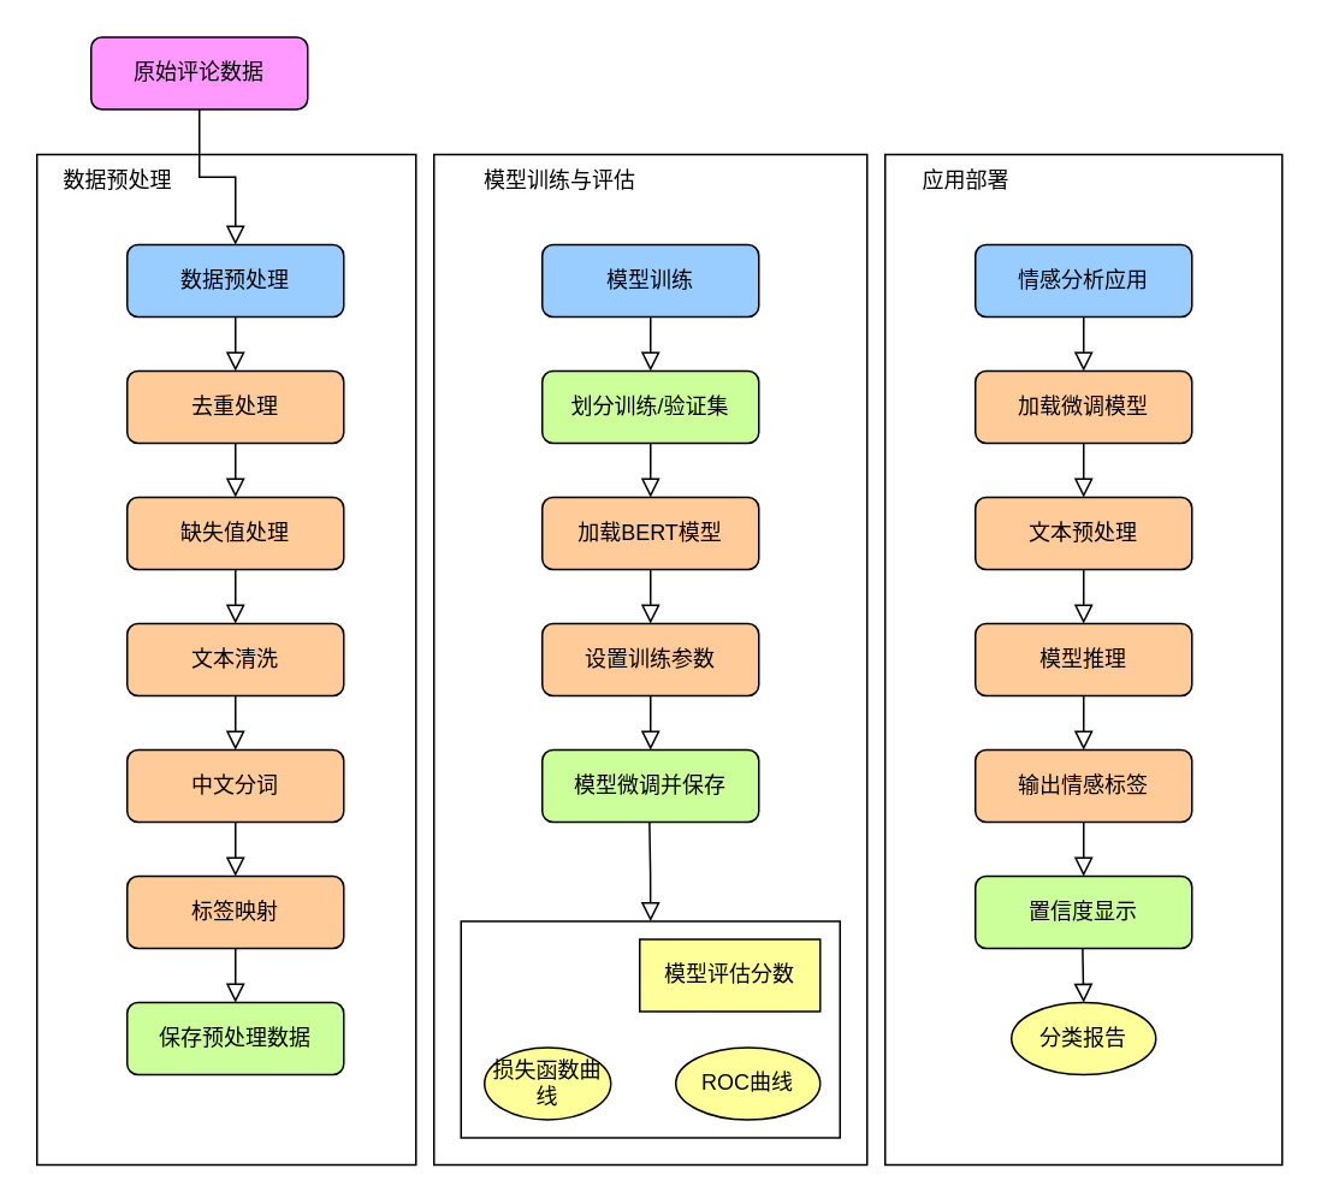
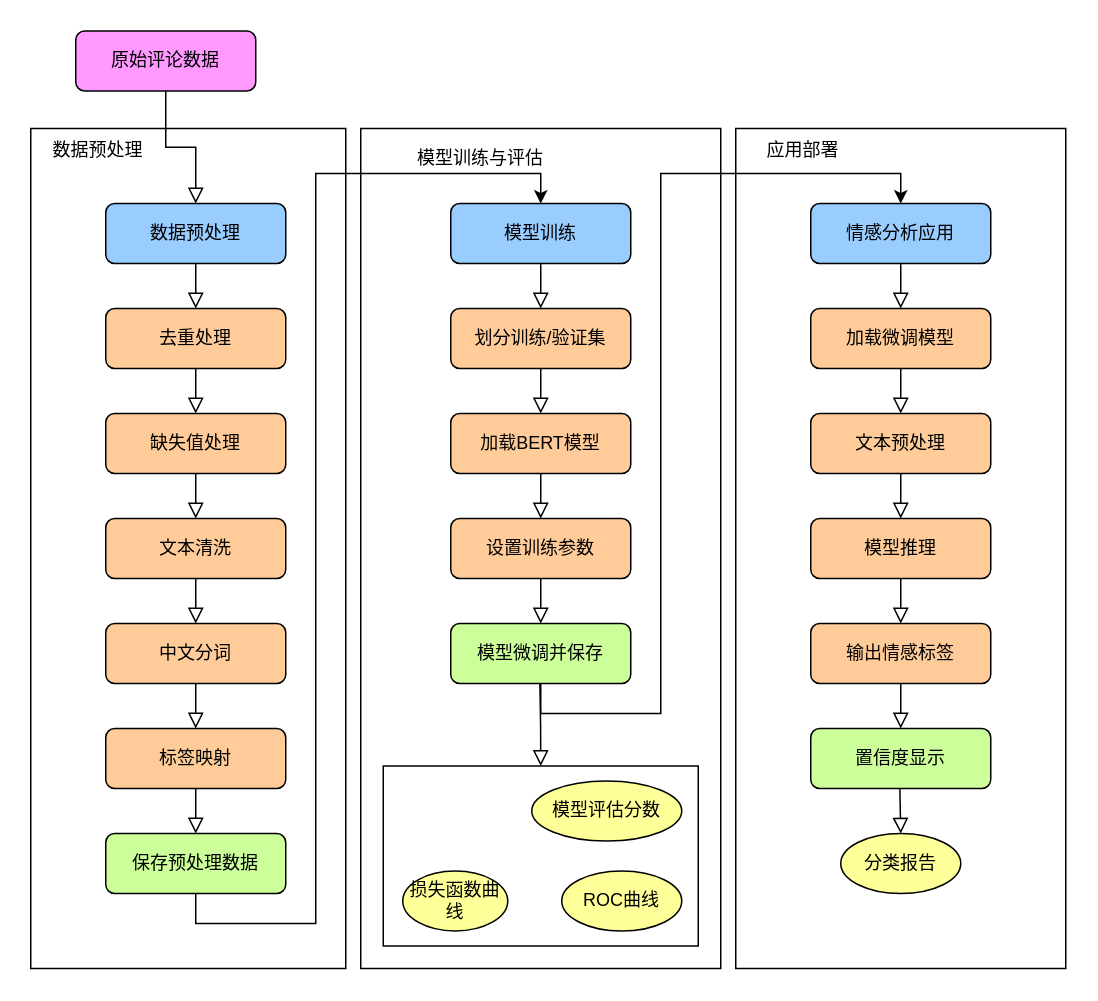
  <mxCell id="0" />
  <mxCell id="1" parent="0" />
  <mxCell id="2" value="" style="rounded=0;whiteSpace=wrap;html=1;" parent="1" vertex="1"><mxGeometry x="490" y="85" width="220" height="560" as="geometry" /></mxCell>
  <mxCell id="3" value="" style="rounded=0;whiteSpace=wrap;html=1;" parent="1" vertex="1"><mxGeometry x="240" y="85" width="240" height="560" as="geometry" /></mxCell>
  <mxCell id="4" value="" style="rounded=0;whiteSpace=wrap;html=1;" parent="1" vertex="1"><mxGeometry x="20" y="85" width="210" height="560" as="geometry" /></mxCell>
  <mxCell id="5" value="" style="rounded=0;html=1;jettySize=auto;orthogonalLoop=1;fontSize=11;endArrow=block;endFill=0;endSize=8;strokeWidth=1;shadow=0;labelBackgroundColor=none;edgeStyle=orthogonalEdgeStyle;entryX=0.5;entryY=0;entryDx=0;entryDy=0;" parent="1" source="6" target="7" edge="1"><mxGeometry relative="1" as="geometry"><mxPoint x="130" y="155" as="targetPoint" /></mxGeometry></mxCell>
  <mxCell id="6" value="原始评论数据" style="rounded=1;whiteSpace=wrap;html=1;fontSize=12;glass=0;strokeWidth=1;shadow=0;fillColor=#FF99FF;" parent="1" vertex="1"><mxGeometry x="50" y="20" width="120" height="40" as="geometry" /></mxCell>
  <mxCell id="7" value="数据预处理" style="rounded=1;whiteSpace=wrap;html=1;fontSize=12;glass=0;strokeWidth=1;shadow=0;fillColor=#99CCFF;" parent="1" vertex="1"><mxGeometry x="70" y="135" width="120" height="40" as="geometry" /></mxCell>
  <mxCell id="8" value="" style="rounded=0;html=1;jettySize=auto;orthogonalLoop=1;fontSize=11;endArrow=block;endFill=0;endSize=8;strokeWidth=1;shadow=0;labelBackgroundColor=none;edgeStyle=orthogonalEdgeStyle;entryX=0.5;entryY=0;entryDx=0;entryDy=0;" parent="1" target="9" edge="1"><mxGeometry relative="1" as="geometry"><mxPoint x="130" y="175" as="sourcePoint" /><mxPoint x="130" y="225" as="targetPoint" /></mxGeometry></mxCell>
  <mxCell id="9" value="去重处理" style="rounded=1;whiteSpace=wrap;html=1;fontSize=12;glass=0;strokeWidth=1;shadow=0;fillColor=#FFCC99;" parent="1" vertex="1"><mxGeometry x="70" y="205" width="120" height="40" as="geometry" /></mxCell>
  <mxCell id="10" value="" style="rounded=0;html=1;jettySize=auto;orthogonalLoop=1;fontSize=11;endArrow=block;endFill=0;endSize=8;strokeWidth=1;shadow=0;labelBackgroundColor=none;edgeStyle=orthogonalEdgeStyle;entryX=0.5;entryY=0;entryDx=0;entryDy=0;" parent="1" target="11" edge="1"><mxGeometry relative="1" as="geometry"><mxPoint x="130" y="245" as="sourcePoint" /><mxPoint x="130" y="295" as="targetPoint" /></mxGeometry></mxCell>
  <mxCell id="11" value="缺失值处理" style="rounded=1;whiteSpace=wrap;html=1;fontSize=12;glass=0;strokeWidth=1;shadow=0;fillColor=#FFCC99;" parent="1" vertex="1"><mxGeometry x="70" y="275" width="120" height="40" as="geometry" /></mxCell>
  <mxCell id="12" value="" style="rounded=0;html=1;jettySize=auto;orthogonalLoop=1;fontSize=11;endArrow=block;endFill=0;endSize=8;strokeWidth=1;shadow=0;labelBackgroundColor=none;edgeStyle=orthogonalEdgeStyle;entryX=0.5;entryY=0;entryDx=0;entryDy=0;" parent="1" target="13" edge="1"><mxGeometry relative="1" as="geometry"><mxPoint x="130" y="315" as="sourcePoint" /><mxPoint x="130" y="365" as="targetPoint" /></mxGeometry></mxCell>
  <mxCell id="13" value="文本清洗" style="rounded=1;whiteSpace=wrap;html=1;fontSize=12;glass=0;strokeWidth=1;shadow=0;fillColor=#FFCC99;" parent="1" vertex="1"><mxGeometry x="70" y="345" width="120" height="40" as="geometry" /></mxCell>
  <mxCell id="14" value="" style="rounded=0;html=1;jettySize=auto;orthogonalLoop=1;fontSize=11;endArrow=block;endFill=0;endSize=8;strokeWidth=1;shadow=0;labelBackgroundColor=none;edgeStyle=orthogonalEdgeStyle;entryX=0.5;entryY=0;entryDx=0;entryDy=0;" parent="1" target="15" edge="1"><mxGeometry relative="1" as="geometry"><mxPoint x="130" y="385" as="sourcePoint" /><mxPoint x="130" y="435" as="targetPoint" /></mxGeometry></mxCell>
  <mxCell id="15" value="中文分词" style="rounded=1;whiteSpace=wrap;html=1;fontSize=12;glass=0;strokeWidth=1;shadow=0;fillColor=#FFCC99;" parent="1" vertex="1"><mxGeometry x="70" y="415" width="120" height="40" as="geometry" /></mxCell>
  <mxCell id="16" value="" style="rounded=0;html=1;jettySize=auto;orthogonalLoop=1;fontSize=11;endArrow=block;endFill=0;endSize=8;strokeWidth=1;shadow=0;labelBackgroundColor=none;edgeStyle=orthogonalEdgeStyle;entryX=0.5;entryY=0;entryDx=0;entryDy=0;" parent="1" target="17" edge="1"><mxGeometry relative="1" as="geometry"><mxPoint x="130" y="455" as="sourcePoint" /><mxPoint x="130" y="505" as="targetPoint" /></mxGeometry></mxCell>
  <mxCell id="17" value="标签映射" style="rounded=1;whiteSpace=wrap;html=1;fontSize=12;glass=0;strokeWidth=1;shadow=0;fillColor=#FFCC99;" parent="1" vertex="1"><mxGeometry x="70" y="485" width="120" height="40" as="geometry" /></mxCell>
  <mxCell id="18" value="" style="rounded=0;html=1;jettySize=auto;orthogonalLoop=1;fontSize=11;endArrow=block;endFill=0;endSize=8;strokeWidth=1;shadow=0;labelBackgroundColor=none;edgeStyle=orthogonalEdgeStyle;entryX=0.5;entryY=0;entryDx=0;entryDy=0;" parent="1" target="20" edge="1"><mxGeometry relative="1" as="geometry"><mxPoint x="130" y="525" as="sourcePoint" /><mxPoint x="130" y="575" as="targetPoint" /></mxGeometry></mxCell>
+ <mxCell id="19" style="edgeStyle=orthogonalEdgeStyle;rounded=0;orthogonalLoop=1;jettySize=auto;html=1;exitX=0.5;exitY=1;exitDx=0;exitDy=0;entryX=0.5;entryY=0;entryDx=0;entryDy=0;" parent="1" source="20" target="21" edge="1"><mxGeometry relative="1" as="geometry"><Array as="points"><mxPoint x="130" y="615" /><mxPoint x="210" y="615" /><mxPoint x="210" y="115" /><mxPoint x="360" y="115" /></Array></mxGeometry></mxCell>
  <mxCell id="20" value="保存预处理数据" style="rounded=1;whiteSpace=wrap;html=1;fontSize=12;glass=0;strokeWidth=1;shadow=0;fillColor=#CCFF99;" parent="1" vertex="1"><mxGeometry x="70" y="555" width="120" height="40" as="geometry" /></mxCell>
  <mxCell id="21" value="模型训练" style="rounded=1;whiteSpace=wrap;html=1;fontSize=12;glass=0;strokeWidth=1;shadow=0;fillColor=#99CCFF;" parent="1" vertex="1"><mxGeometry x="300" y="135" width="120" height="40" as="geometry" /></mxCell>
  <mxCell id="22" value="" style="rounded=0;html=1;jettySize=auto;orthogonalLoop=1;fontSize=11;endArrow=block;endFill=0;endSize=8;strokeWidth=1;shadow=0;labelBackgroundColor=none;edgeStyle=orthogonalEdgeStyle;entryX=0.5;entryY=0;entryDx=0;entryDy=0;" parent="1" target="23" edge="1"><mxGeometry relative="1" as="geometry"><mxPoint x="360" y="175" as="sourcePoint" /><mxPoint x="360" y="225" as="targetPoint" /></mxGeometry></mxCell>
- <mxCell id="23" value="划分训练/验证集" style="rounded=1;whiteSpace=wrap;html=1;fontSize=12;glass=0;strokeWidth=1;shadow=0;fillColor=#ccff99;" parent="1" vertex="1"><mxGeometry x="300" y="205" width="120" height="40" as="geometry" /></mxCell>
+ <mxCell id="23" value="划分训练/验证集" style="rounded=1;whiteSpace=wrap;html=1;fontSize=12;glass=0;strokeWidth=1;shadow=0;fillColor=#FFCC99;" parent="1" vertex="1"><mxGeometry x="300" y="205" width="120" height="40" as="geometry" /></mxCell>
  <mxCell id="24" value="" style="rounded=0;html=1;jettySize=auto;orthogonalLoop=1;fontSize=11;endArrow=block;endFill=0;endSize=8;strokeWidth=1;shadow=0;labelBackgroundColor=none;edgeStyle=orthogonalEdgeStyle;entryX=0.5;entryY=0;entryDx=0;entryDy=0;" parent="1" target="25" edge="1"><mxGeometry relative="1" as="geometry"><mxPoint x="360" y="245" as="sourcePoint" /><mxPoint x="360" y="295" as="targetPoint" /></mxGeometry></mxCell>
  <mxCell id="25" value="加载BERT模型" style="rounded=1;whiteSpace=wrap;html=1;fontSize=12;glass=0;strokeWidth=1;shadow=0;fillColor=#FFCC99;" parent="1" vertex="1"><mxGeometry x="300" y="275" width="120" height="40" as="geometry" /></mxCell>
  <mxCell id="26" value="" style="rounded=0;html=1;jettySize=auto;orthogonalLoop=1;fontSize=11;endArrow=block;endFill=0;endSize=8;strokeWidth=1;shadow=0;labelBackgroundColor=none;edgeStyle=orthogonalEdgeStyle;entryX=0.5;entryY=0;entryDx=0;entryDy=0;" parent="1" target="27" edge="1"><mxGeometry relative="1" as="geometry"><mxPoint x="360" y="315" as="sourcePoint" /><mxPoint x="360" y="365" as="targetPoint" /></mxGeometry></mxCell>
  <mxCell id="27" value="设置训练参数" style="rounded=1;whiteSpace=wrap;html=1;fontSize=12;glass=0;strokeWidth=1;shadow=0;fillColor=#FFCC99;" parent="1" vertex="1"><mxGeometry x="300" y="345" width="120" height="40" as="geometry" /></mxCell>
  <mxCell id="28" value="" style="rounded=0;html=1;jettySize=auto;orthogonalLoop=1;fontSize=11;endArrow=block;endFill=0;endSize=8;strokeWidth=1;shadow=0;labelBackgroundColor=none;edgeStyle=orthogonalEdgeStyle;entryX=0.5;entryY=0;entryDx=0;entryDy=0;" parent="1" target="30" edge="1"><mxGeometry relative="1" as="geometry"><mxPoint x="360" y="385" as="sourcePoint" /><mxPoint x="360" y="435" as="targetPoint" /></mxGeometry></mxCell>
+ <mxCell id="29" style="edgeStyle=orthogonalEdgeStyle;rounded=0;orthogonalLoop=1;jettySize=auto;html=1;exitX=0.5;exitY=1;exitDx=0;exitDy=0;entryX=0.5;entryY=0;entryDx=0;entryDy=0;" parent="1" source="30" target="31" edge="1"><mxGeometry relative="1" as="geometry"><Array as="points"><mxPoint x="360" y="475" /><mxPoint x="440" y="475" /><mxPoint x="440" y="115" /><mxPoint x="600" y="115" /></Array></mxGeometry></mxCell>
  <mxCell id="30" value="模型微调并保存" style="rounded=1;whiteSpace=wrap;html=1;fontSize=12;glass=0;strokeWidth=1;shadow=0;fillColor=#CCFF99;" parent="1" vertex="1"><mxGeometry x="300" y="415" width="120" height="40" as="geometry" /></mxCell>
  <mxCell id="31" value="情感分析应用" style="rounded=1;whiteSpace=wrap;html=1;fontSize=12;glass=0;strokeWidth=1;shadow=0;fillColor=#99CCFF;" parent="1" vertex="1"><mxGeometry x="540" y="135" width="120" height="40" as="geometry" /></mxCell>
  <mxCell id="32" value="" style="rounded=0;html=1;jettySize=auto;orthogonalLoop=1;fontSize=11;endArrow=block;endFill=0;endSize=8;strokeWidth=1;shadow=0;labelBackgroundColor=none;edgeStyle=orthogonalEdgeStyle;entryX=0.5;entryY=0;entryDx=0;entryDy=0;" parent="1" target="33" edge="1"><mxGeometry relative="1" as="geometry"><mxPoint x="600" y="175" as="sourcePoint" /><mxPoint x="600" y="225" as="targetPoint" /></mxGeometry></mxCell>
  <mxCell id="33" value="加载微调模型" style="rounded=1;whiteSpace=wrap;html=1;fontSize=12;glass=0;strokeWidth=1;shadow=0;fillColor=#FFCC99;" parent="1" vertex="1"><mxGeometry x="540" y="205" width="120" height="40" as="geometry" /></mxCell>
  <mxCell id="34" value="" style="rounded=0;html=1;jettySize=auto;orthogonalLoop=1;fontSize=11;endArrow=block;endFill=0;endSize=8;strokeWidth=1;shadow=0;labelBackgroundColor=none;edgeStyle=orthogonalEdgeStyle;entryX=0.5;entryY=0;entryDx=0;entryDy=0;" parent="1" target="35" edge="1"><mxGeometry relative="1" as="geometry"><mxPoint x="600" y="245" as="sourcePoint" /><mxPoint x="600" y="295" as="targetPoint" /></mxGeometry></mxCell>
  <mxCell id="35" value="文本预处理" style="rounded=1;whiteSpace=wrap;html=1;fontSize=12;glass=0;strokeWidth=1;shadow=0;fillColor=#FFCC99;" parent="1" vertex="1"><mxGeometry x="540" y="275" width="120" height="40" as="geometry" /></mxCell>
  <mxCell id="36" value="" style="rounded=0;html=1;jettySize=auto;orthogonalLoop=1;fontSize=11;endArrow=block;endFill=0;endSize=8;strokeWidth=1;shadow=0;labelBackgroundColor=none;edgeStyle=orthogonalEdgeStyle;entryX=0.5;entryY=0;entryDx=0;entryDy=0;" parent="1" target="37" edge="1"><mxGeometry relative="1" as="geometry"><mxPoint x="600" y="315" as="sourcePoint" /><mxPoint x="600" y="365" as="targetPoint" /></mxGeometry></mxCell>
  <mxCell id="37" value="模型推理" style="rounded=1;whiteSpace=wrap;html=1;fontSize=12;glass=0;strokeWidth=1;shadow=0;fillColor=#FFCC99;" parent="1" vertex="1"><mxGeometry x="540" y="345" width="120" height="40" as="geometry" /></mxCell>
  <mxCell id="38" value="" style="rounded=0;html=1;jettySize=auto;orthogonalLoop=1;fontSize=11;endArrow=block;endFill=0;endSize=8;strokeWidth=1;shadow=0;labelBackgroundColor=none;edgeStyle=orthogonalEdgeStyle;entryX=0.5;entryY=0;entryDx=0;entryDy=0;" parent="1" target="39" edge="1"><mxGeometry relative="1" as="geometry"><mxPoint x="600" y="385" as="sourcePoint" /><mxPoint x="600" y="435" as="targetPoint" /></mxGeometry></mxCell>
  <mxCell id="39" value="输出情感标签" style="rounded=1;whiteSpace=wrap;html=1;fontSize=12;glass=0;strokeWidth=1;shadow=0;fillColor=#FFCC99;" parent="1" vertex="1"><mxGeometry x="540" y="415" width="120" height="40" as="geometry" /></mxCell>
  <mxCell id="40" value="" style="rounded=0;html=1;jettySize=auto;orthogonalLoop=1;fontSize=11;endArrow=block;endFill=0;endSize=8;strokeWidth=1;shadow=0;labelBackgroundColor=none;edgeStyle=orthogonalEdgeStyle;entryX=0.5;entryY=0;entryDx=0;entryDy=0;" parent="1" target="41" edge="1"><mxGeometry relative="1" as="geometry"><mxPoint x="600" y="455" as="sourcePoint" /><mxPoint x="600" y="505" as="targetPoint" /></mxGeometry></mxCell>
  <mxCell id="41" value="置信度显示" style="rounded=1;whiteSpace=wrap;html=1;fontSize=12;glass=0;strokeWidth=1;shadow=0;fillColor=#CCFF99;" parent="1" vertex="1"><mxGeometry x="540" y="485" width="120" height="40" as="geometry" /></mxCell>
  <mxCell id="42" value="分类报告" style="ellipse;whiteSpace=wrap;html=1;fillColor=#FFFF99;" parent="1" vertex="1"><mxGeometry x="560" y="555" width="80" height="40" as="geometry" /></mxCell>
  <mxCell id="43" value="" style="group" parent="1" vertex="1" connectable="0"><mxGeometry x="255" y="510" width="210" height="120" as="geometry" /></mxCell>
  <mxCell id="44" value="" style="rounded=0;whiteSpace=wrap;html=1;" parent="43" vertex="1"><mxGeometry width="210" height="120" as="geometry" /></mxCell>
- <mxCell id="45" value="模型评估分数" style="whiteSpace=wrap;html=1;fillColor=#FFFF99;rounded=0;" parent="43" vertex="1"><mxGeometry x="99" y="10" width="100" height="40" as="geometry" /></mxCell>
+ <mxCell id="45" value="模型评估分数" style="ellipse;whiteSpace=wrap;html=1;fillColor=#FFFF99;" parent="43" vertex="1"><mxGeometry x="99" y="10" width="100" height="40" as="geometry" /></mxCell>
  <mxCell id="46" value="ROC曲线" style="ellipse;whiteSpace=wrap;html=1;fillColor=#FFFF99;" parent="43" vertex="1"><mxGeometry x="119" y="70" width="80" height="40" as="geometry" /></mxCell>
  <mxCell id="47" value="损失函数曲线" style="ellipse;whiteSpace=wrap;html=1;fillColor=#FFFF99;" parent="43" vertex="1"><mxGeometry x="13" y="70" width="70" height="40" as="geometry" /></mxCell>
  <mxCell id="48" value="" style="rounded=0;html=1;jettySize=auto;orthogonalLoop=1;fontSize=11;endArrow=block;endFill=0;endSize=8;strokeWidth=1;shadow=0;labelBackgroundColor=none;edgeStyle=orthogonalEdgeStyle;entryX=0.5;entryY=0;entryDx=0;entryDy=0;" parent="1" target="44" edge="1"><mxGeometry relative="1" as="geometry"><mxPoint x="359.41" y="455" as="sourcePoint" /><mxPoint x="359.41" y="485" as="targetPoint" /></mxGeometry></mxCell>
  <mxCell id="49" value="" style="rounded=0;html=1;jettySize=auto;orthogonalLoop=1;fontSize=11;endArrow=block;endFill=0;endSize=8;strokeWidth=1;shadow=0;labelBackgroundColor=none;edgeStyle=orthogonalEdgeStyle;entryX=0.5;entryY=0;entryDx=0;entryDy=0;" parent="1" target="42" edge="1"><mxGeometry relative="1" as="geometry"><mxPoint x="599.41" y="525" as="sourcePoint" /><mxPoint x="599" y="565" as="targetPoint" /></mxGeometry></mxCell>
  <mxCell id="50" value="数据预处理" style="text;html=1;strokeColor=none;fillColor=none;align=center;verticalAlign=middle;whiteSpace=wrap;rounded=0;" parent="1" vertex="1"><mxGeometry x="30" y="85" width="70" height="30" as="geometry" /></mxCell>
- <mxCell id="51" value="模型训练与评估" style="text;html=1;strokeColor=none;fillColor=none;align=center;verticalAlign=middle;whiteSpace=wrap;rounded=0;" parent="1" vertex="1"><mxGeometry x="255" y="85" width="110" height="30" as="geometry" /></mxCell>
+ <mxCell id="51" value="模型训练与评估" style="text;html=1;strokeColor=none;fillColor=none;align=center;verticalAlign=middle;whiteSpace=wrap;rounded=0;" parent="1" vertex="1"><mxGeometry x="265" y="90" width="110" height="30" as="geometry" /></mxCell>
  <mxCell id="52" value="应用部署" style="text;html=1;strokeColor=none;fillColor=none;align=center;verticalAlign=middle;whiteSpace=wrap;rounded=0;" parent="1" vertex="1"><mxGeometry x="480" y="85" width="110" height="30" as="geometry" /></mxCell>
